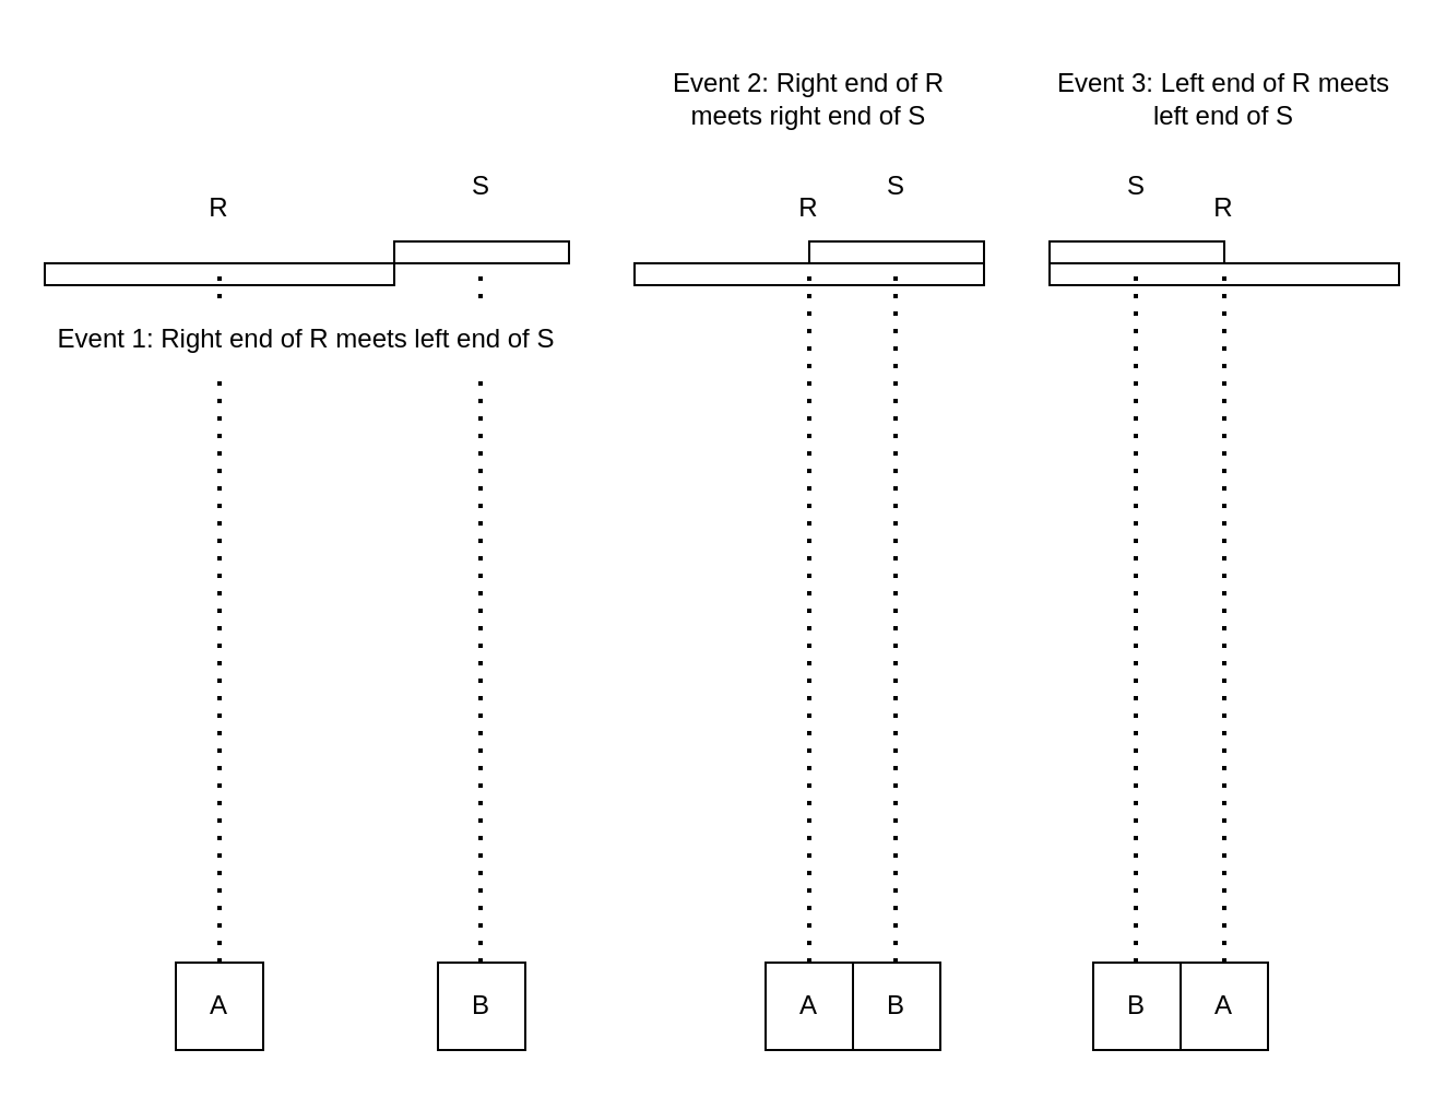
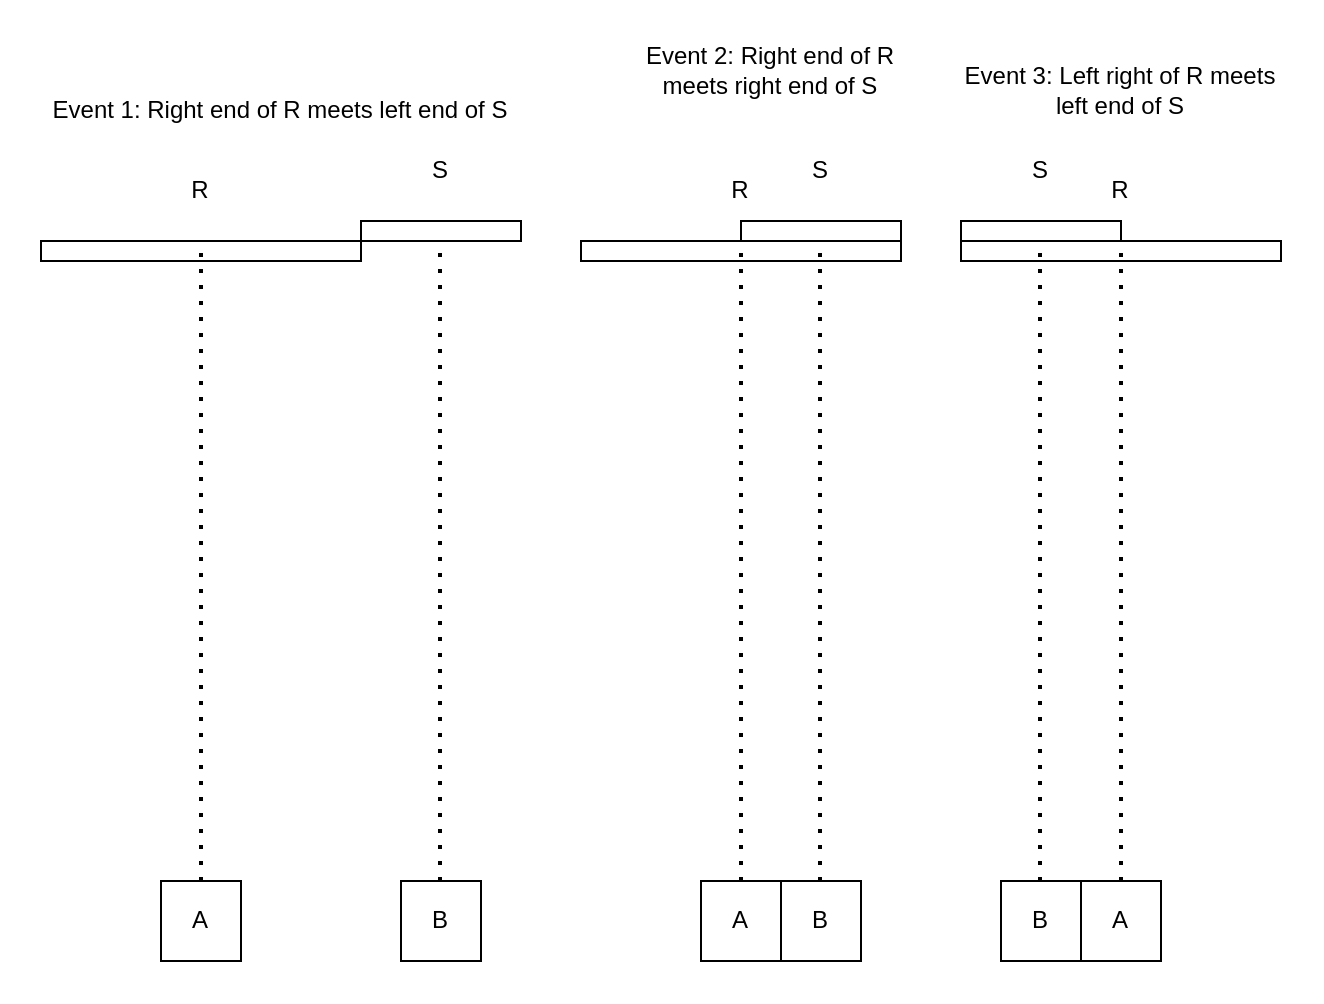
  <mxCell id="0" />
  <mxCell id="1" parent="0" />
  <mxCell id="2" value="" style="rounded=0;whiteSpace=wrap;html=1;" vertex="1" parent="1"><mxGeometry x="20" y="120" width="160" height="10" as="geometry" /></mxCell>
  <mxCell id="3" value="R" style="rounded=0;whiteSpace=wrap;html=1;strokeColor=none;" vertex="1" parent="1"><mxGeometry x="20" y="80" width="160" height="30" as="geometry" /></mxCell>
  <mxCell id="4" value="" style="rounded=0;whiteSpace=wrap;html=1;" vertex="1" parent="1"><mxGeometry x="180" y="110" width="80" height="10" as="geometry" /></mxCell>
  <mxCell id="5" value="S" style="rounded=0;whiteSpace=wrap;html=1;strokeColor=none;" vertex="1" parent="1"><mxGeometry x="180" y="70" width="80" height="30" as="geometry" /></mxCell>
  <mxCell id="6" value="" style="endArrow=none;dashed=1;html=1;dashPattern=1 3;strokeWidth=2;rounded=0;entryX=0.5;entryY=0;entryDx=0;entryDy=0;" edge="1" parent="1" target="2"><mxGeometry width="50" height="50" relative="1" as="geometry"><mxPoint x="100" y="440" as="sourcePoint" /><mxPoint x="390" y="380" as="targetPoint" /></mxGeometry></mxCell>
  <mxCell id="7" value="" style="endArrow=none;dashed=1;html=1;dashPattern=1 3;strokeWidth=2;rounded=0;entryX=0.5;entryY=0;entryDx=0;entryDy=0;" edge="1" parent="1"><mxGeometry width="50" height="50" relative="1" as="geometry"><mxPoint x="219.5" y="440" as="sourcePoint" /><mxPoint x="219.5" y="120" as="targetPoint" /></mxGeometry></mxCell>
  <mxCell id="8" value="A" style="rounded=0;whiteSpace=wrap;html=1;" vertex="1" parent="1"><mxGeometry x="80" y="440" width="40" height="40" as="geometry" /></mxCell>
  <mxCell id="9" value="B" style="rounded=0;whiteSpace=wrap;html=1;" vertex="1" parent="1"><mxGeometry x="200" y="440" width="40" height="40" as="geometry" /></mxCell>
- <mxCell id="10" value="Event 1: Right end of R meets left end of S" style="rounded=0;whiteSpace=wrap;html=1;strokeColor=none;" vertex="1" parent="1"><mxGeometry x="20" y="140" width="240" height="30" as="geometry" /></mxCell>
+ <mxCell id="10" value="Event 1: Right end of R meets left end of S" style="rounded=0;whiteSpace=wrap;html=1;strokeColor=none;" vertex="1" parent="1"><mxGeometry x="20" y="40" width="240" height="30" as="geometry" /></mxCell>
  <mxCell id="11" value="" style="rounded=0;whiteSpace=wrap;html=1;" vertex="1" parent="1"><mxGeometry x="290" y="120" width="160" height="10" as="geometry" /></mxCell>
  <mxCell id="12" value="R" style="rounded=0;whiteSpace=wrap;html=1;strokeColor=none;" vertex="1" parent="1"><mxGeometry x="290" y="80" width="160" height="30" as="geometry" /></mxCell>
  <mxCell id="13" value="" style="rounded=0;whiteSpace=wrap;html=1;" vertex="1" parent="1"><mxGeometry x="370" y="110" width="80" height="10" as="geometry" /></mxCell>
  <mxCell id="14" value="S" style="rounded=0;whiteSpace=wrap;html=1;strokeColor=none;fillColor=none;" vertex="1" parent="1"><mxGeometry x="370" y="70" width="80" height="30" as="geometry" /></mxCell>
  <mxCell id="15" value="" style="endArrow=none;dashed=1;html=1;dashPattern=1 3;strokeWidth=2;rounded=0;entryX=0.5;entryY=0;entryDx=0;entryDy=0;" edge="1" parent="1" target="11"><mxGeometry width="50" height="50" relative="1" as="geometry"><mxPoint x="370" y="440" as="sourcePoint" /><mxPoint x="660" y="380" as="targetPoint" /></mxGeometry></mxCell>
  <mxCell id="16" value="" style="endArrow=none;dashed=1;html=1;dashPattern=1 3;strokeWidth=2;rounded=0;entryX=0.5;entryY=0;entryDx=0;entryDy=0;" edge="1" parent="1"><mxGeometry width="50" height="50" relative="1" as="geometry"><mxPoint x="409.5" y="440" as="sourcePoint" /><mxPoint x="409.5" y="120" as="targetPoint" /></mxGeometry></mxCell>
  <mxCell id="17" value="A" style="rounded=0;whiteSpace=wrap;html=1;" vertex="1" parent="1"><mxGeometry x="350" y="440" width="40" height="40" as="geometry" /></mxCell>
  <mxCell id="18" value="B" style="rounded=0;whiteSpace=wrap;html=1;" vertex="1" parent="1"><mxGeometry x="390" y="440" width="40" height="40" as="geometry" /></mxCell>
- <mxCell id="19" value="Event 2: Right end of R meets right end of S" style="rounded=0;whiteSpace=wrap;html=1;strokeColor=none;" vertex="1" parent="1"><mxGeometry x="290" y="20" width="160" height="50" as="geometry" /></mxCell>
+ <mxCell id="19" value="Event 2: Right end of R meets right end of S" style="rounded=0;whiteSpace=wrap;html=1;strokeColor=none;" vertex="1" parent="1"><mxGeometry x="305" y="10" width="160" height="50" as="geometry" /></mxCell>
  <mxCell id="20" value="" style="rounded=0;whiteSpace=wrap;html=1;" vertex="1" parent="1"><mxGeometry x="480" y="120" width="160" height="10" as="geometry" /></mxCell>
  <mxCell id="21" value="R" style="rounded=0;whiteSpace=wrap;html=1;strokeColor=none;" vertex="1" parent="1"><mxGeometry x="480" y="80" width="160" height="30" as="geometry" /></mxCell>
  <mxCell id="22" value="" style="rounded=0;whiteSpace=wrap;html=1;" vertex="1" parent="1"><mxGeometry x="480" y="110" width="80" height="10" as="geometry" /></mxCell>
  <mxCell id="23" value="S" style="rounded=0;whiteSpace=wrap;html=1;strokeColor=none;fillColor=none;" vertex="1" parent="1"><mxGeometry x="480" y="70" width="80" height="30" as="geometry" /></mxCell>
  <mxCell id="24" value="" style="endArrow=none;dashed=1;html=1;dashPattern=1 3;strokeWidth=2;rounded=0;entryX=0.5;entryY=0;entryDx=0;entryDy=0;" edge="1" parent="1" target="20"><mxGeometry width="50" height="50" relative="1" as="geometry"><mxPoint x="560" y="440" as="sourcePoint" /><mxPoint x="850" y="380" as="targetPoint" /></mxGeometry></mxCell>
  <mxCell id="25" value="" style="endArrow=none;dashed=1;html=1;dashPattern=1 3;strokeWidth=2;rounded=0;entryX=0.5;entryY=0;entryDx=0;entryDy=0;" edge="1" parent="1"><mxGeometry width="50" height="50" relative="1" as="geometry"><mxPoint x="519.5" y="440" as="sourcePoint" /><mxPoint x="519.5" y="120" as="targetPoint" /></mxGeometry></mxCell>
  <mxCell id="26" value="A" style="rounded=0;whiteSpace=wrap;html=1;" vertex="1" parent="1"><mxGeometry x="540" y="440" width="40" height="40" as="geometry" /></mxCell>
  <mxCell id="27" value="B" style="rounded=0;whiteSpace=wrap;html=1;" vertex="1" parent="1"><mxGeometry x="500" y="440" width="40" height="40" as="geometry" /></mxCell>
- <mxCell id="28" value="Event 3: Left end of R meets left end of S" style="rounded=0;whiteSpace=wrap;html=1;strokeColor=none;" vertex="1" parent="1"><mxGeometry x="480" y="20" width="160" height="50" as="geometry" /></mxCell>
+ <mxCell id="28" value="Event 3: Left right of R meets left end of S" style="rounded=0;whiteSpace=wrap;html=1;strokeColor=none;" vertex="1" parent="1"><mxGeometry x="480" y="20" width="160" height="50" as="geometry" /></mxCell>
